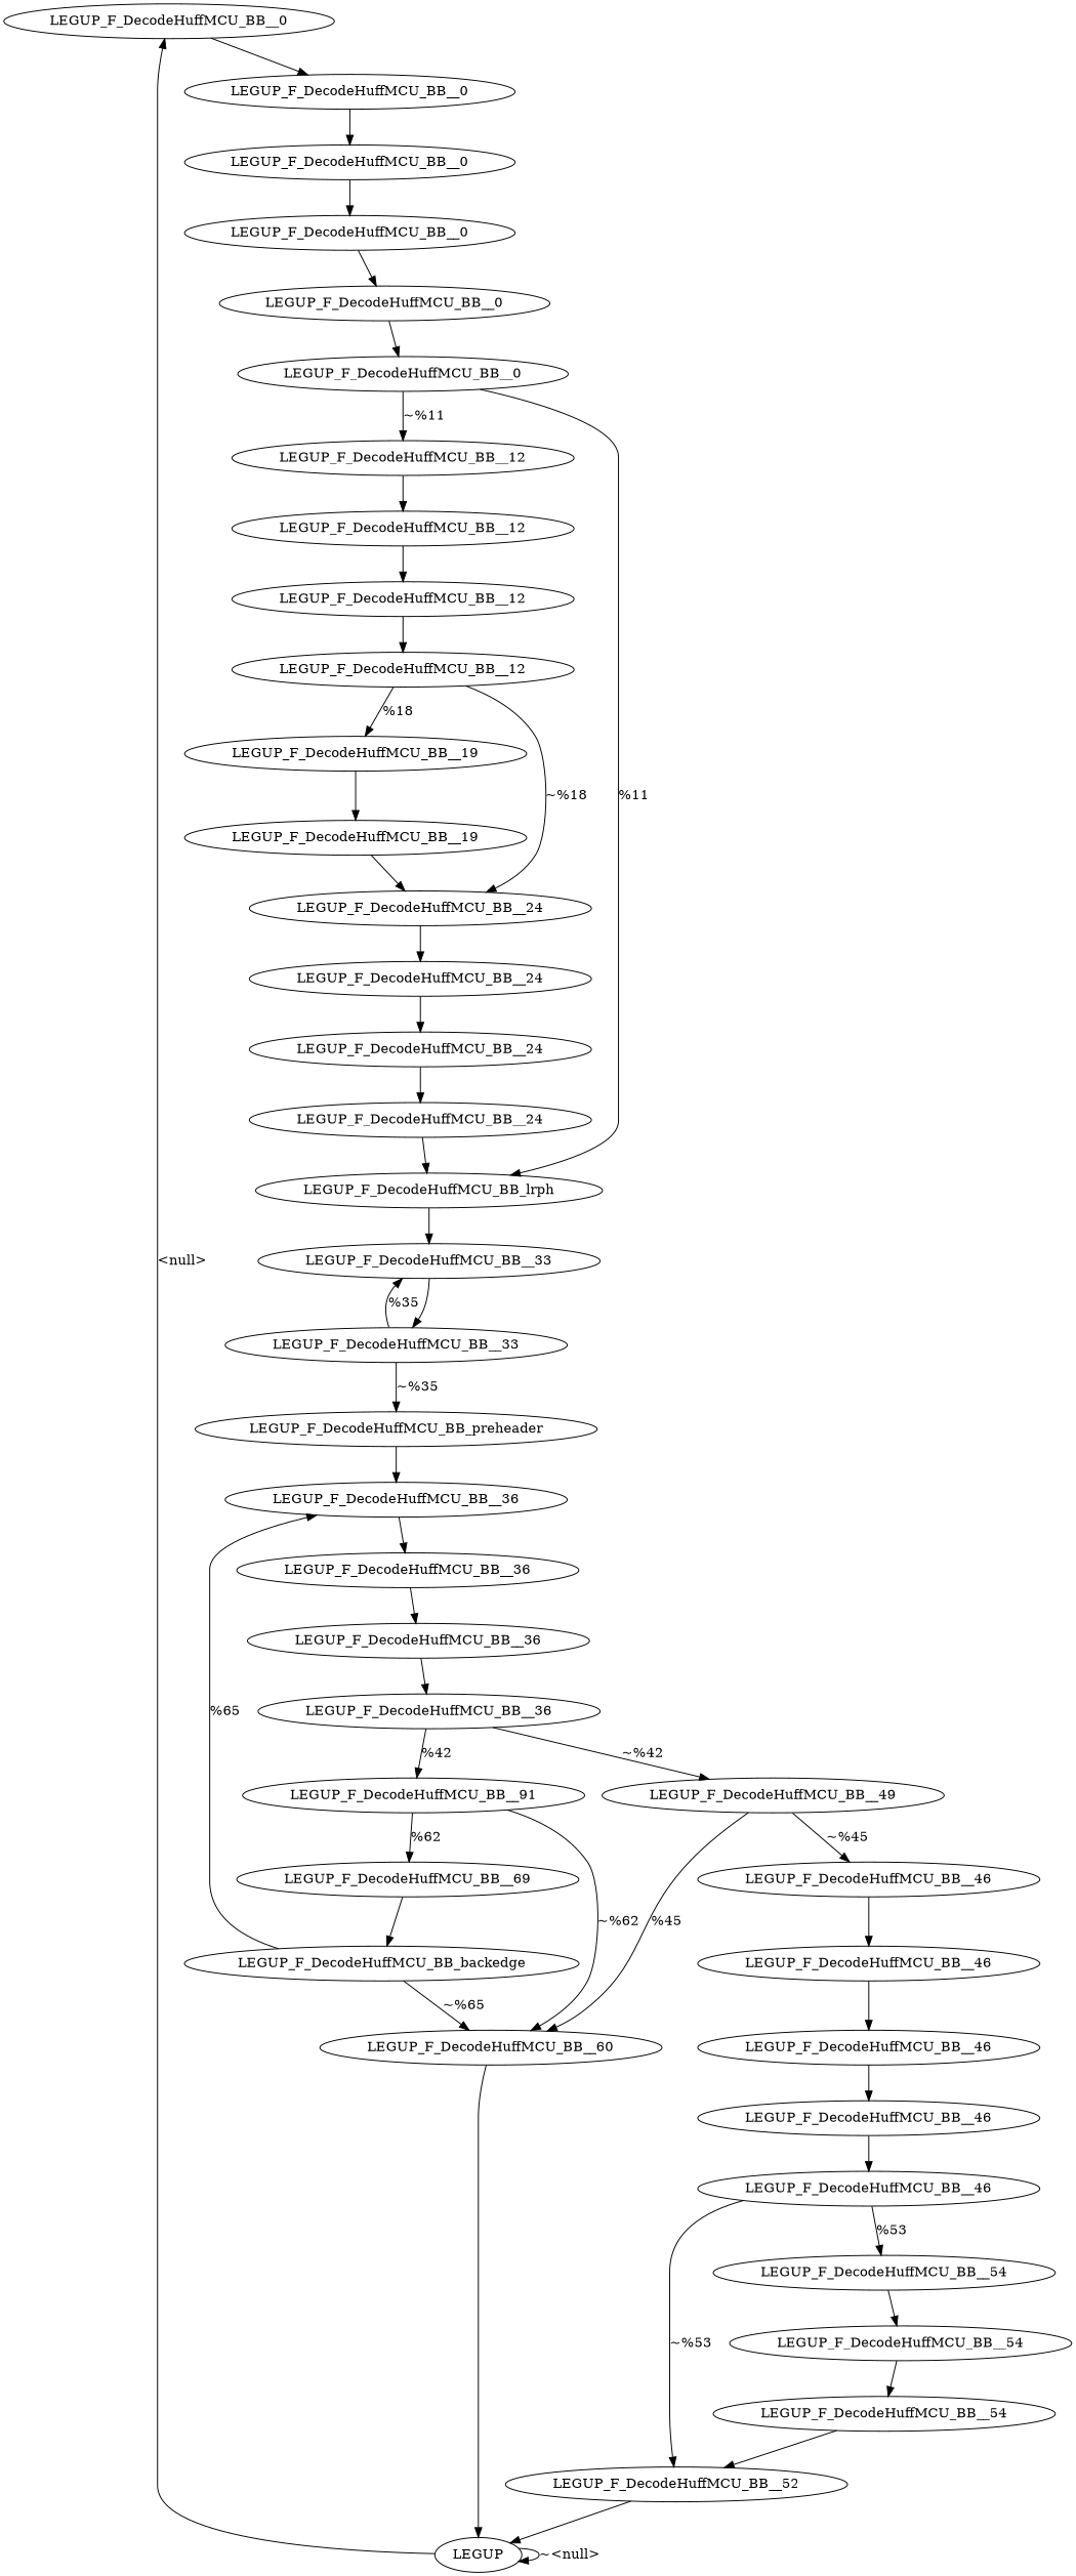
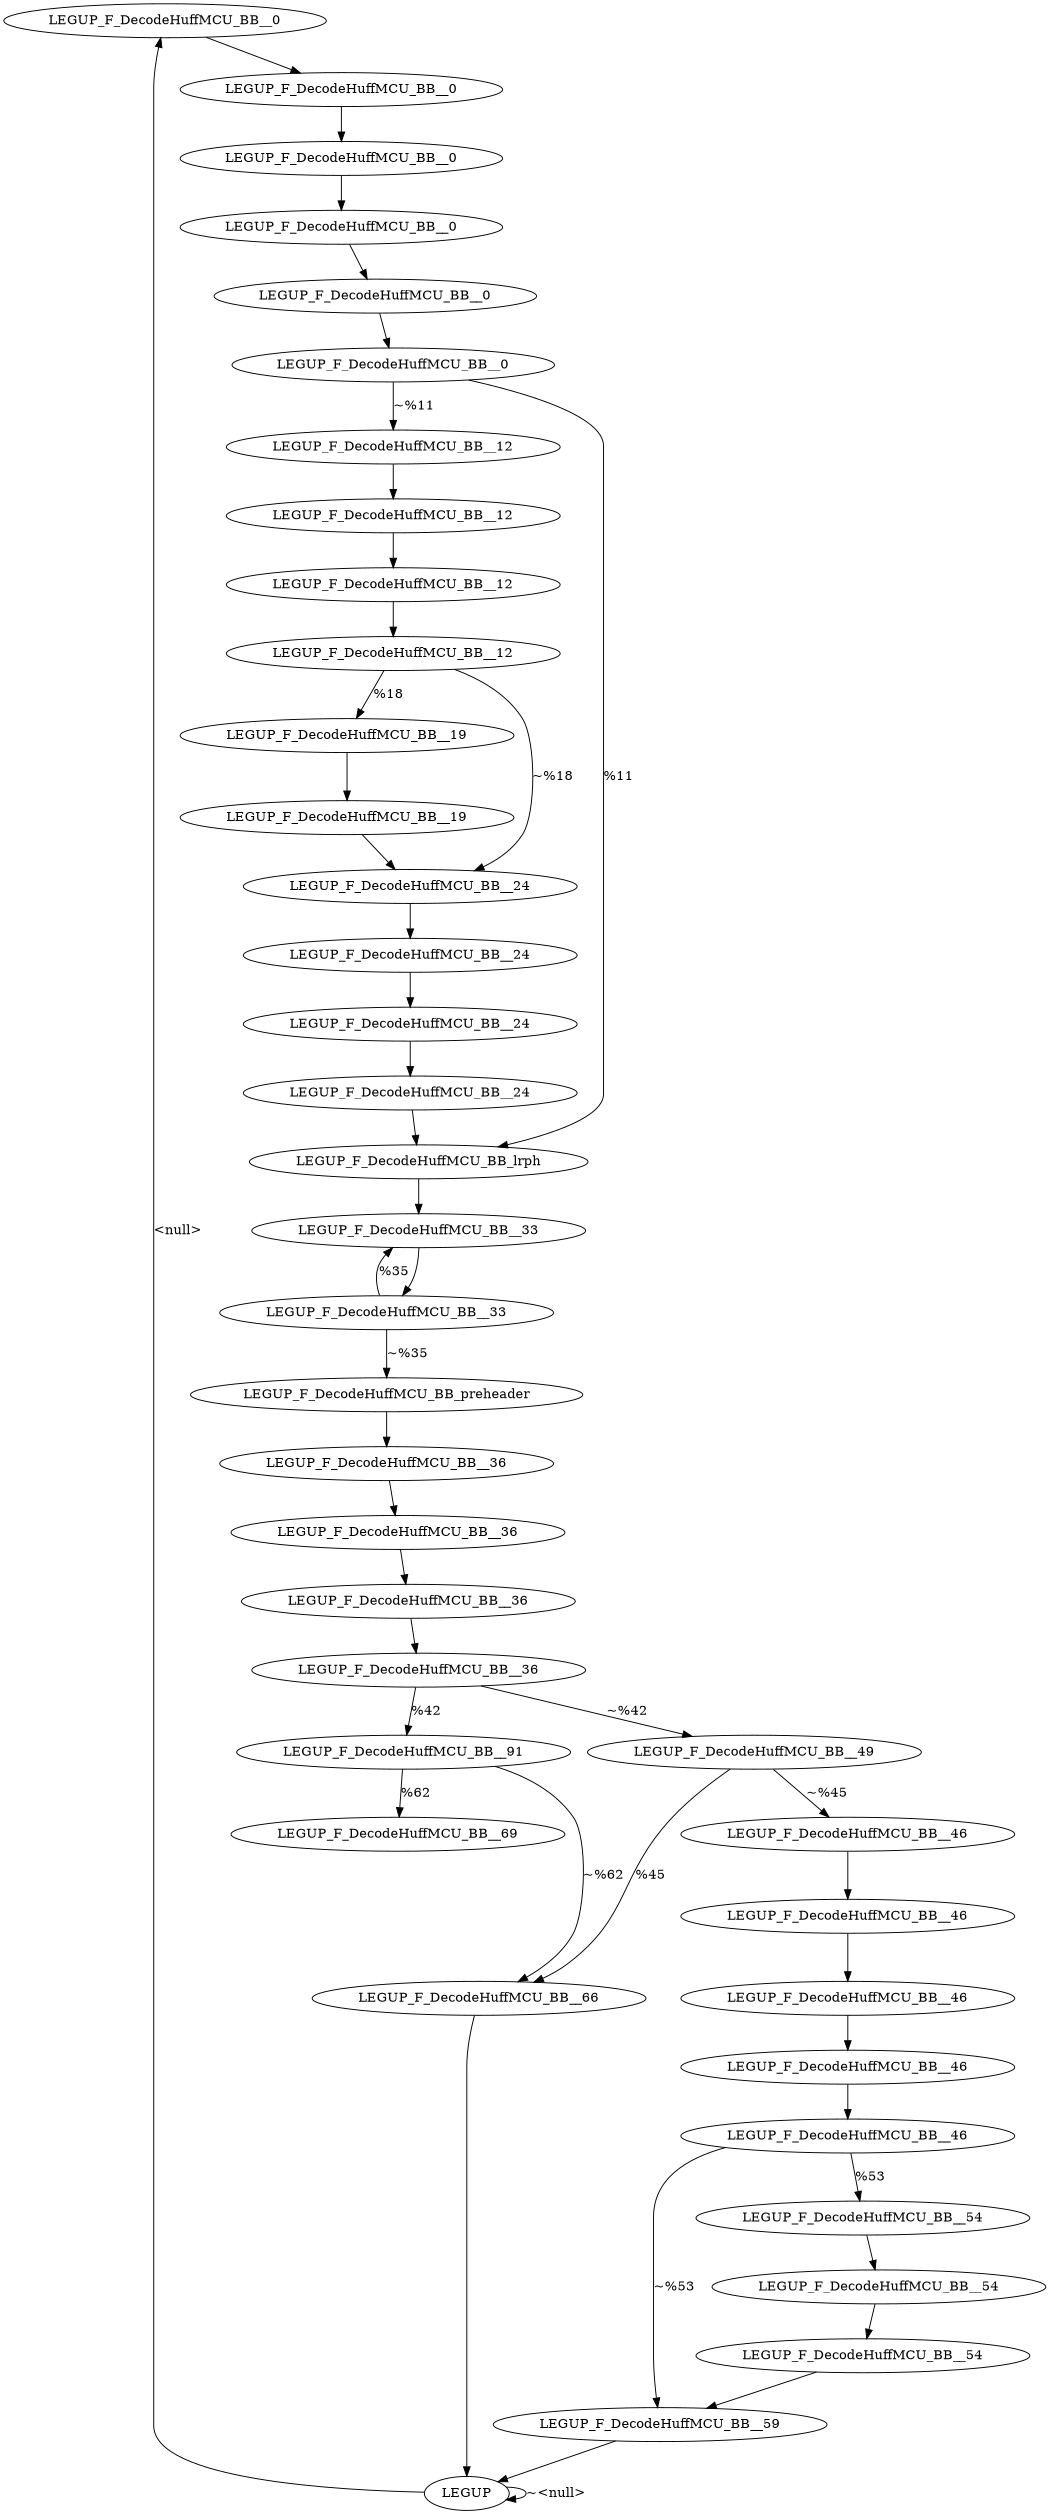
  digraph {
    n1 [label=LEGUP_F_DecodeHuffMCU_BB__0]
    n2 [label=LEGUP_F_DecodeHuffMCU_BB__0]
    n3 [label=LEGUP_F_DecodeHuffMCU_BB__0]
    n4 [label=LEGUP]
    n5 [label=LEGUP_F_DecodeHuffMCU_BB__0]
    n6 [label=LEGUP_F_DecodeHuffMCU_BB__0]
    n7 [label=LEGUP_F_DecodeHuffMCU_BB__0]
    n8 [label=LEGUP_F_DecodeHuffMCU_BB_lrph]
    n9 [label=LEGUP_F_DecodeHuffMCU_BB__12]
    n10 [label=LEGUP_F_DecodeHuffMCU_BB__33]
    n11 [label=LEGUP_F_DecodeHuffMCU_BB__12]
    n12 [label=LEGUP_F_DecodeHuffMCU_BB__33]
    n13 [label=LEGUP_F_DecodeHuffMCU_BB__12]
    n14 [label=LEGUP_F_DecodeHuffMCU_BB__12]
    n15 [label=LEGUP_F_DecodeHuffMCU_BB__19]
    n16 [label=LEGUP_F_DecodeHuffMCU_BB__24]
    n17 [label=LEGUP_F_DecodeHuffMCU_BB__19]
    n18 [label=LEGUP_F_DecodeHuffMCU_BB__24]
    n19 [label=LEGUP_F_DecodeHuffMCU_BB__24]
    n20 [label=LEGUP_F_DecodeHuffMCU_BB__24]
    n21 [label=LEGUP_F_DecodeHuffMCU_BB_preheader]
    n22 [label=LEGUP_F_DecodeHuffMCU_BB__36]
    n23 [label=LEGUP_F_DecodeHuffMCU_BB__36]
    n24 [label=LEGUP_F_DecodeHuffMCU_BB__36]
    n25 [label=LEGUP_F_DecodeHuffMCU_BB__36]
    n26 [label=LEGUP_F_DecodeHuffMCU_BB__91]
    n27 [label=LEGUP_F_DecodeHuffMCU_BB__49]
-   n28 [label=LEGUP_F_DecodeHuffMCU_BB__60]
+   n28 [label=LEGUP_F_DecodeHuffMCU_BB__66]
    n29 [label=LEGUP_F_DecodeHuffMCU_BB__69]
    n30 [label=LEGUP_F_DecodeHuffMCU_BB__46]
-   n31 [label=LEGUP_F_DecodeHuffMCU_BB_backedge]
    n32 [label=LEGUP_F_DecodeHuffMCU_BB__46]
    n33 [label=LEGUP_F_DecodeHuffMCU_BB__46]
    n34 [label=LEGUP_F_DecodeHuffMCU_BB__46]
    n35 [label=LEGUP_F_DecodeHuffMCU_BB__46]
    n36 [label=LEGUP_F_DecodeHuffMCU_BB__54]
-   n37 [label=LEGUP_F_DecodeHuffMCU_BB__52]
+   n37 [label=LEGUP_F_DecodeHuffMCU_BB__59]
    n38 [label=LEGUP_F_DecodeHuffMCU_BB__54]
    n39 [label=LEGUP_F_DecodeHuffMCU_BB__54]
    n1 -> n2
    n2 -> n3
    n3 -> n5
    n4 -> n1 [label="<null>"]
    n4 -> n4 [label="~<null>"]
    n5 -> n6
    n6 -> n7
    n7 -> n8 [label="%11"]
    n7 -> n9 [label="~%11"]
    n8 -> n10
    n9 -> n11
    n10 -> n12
    n11 -> n13
    n12 -> n10 [label="%35"]
    n12 -> n21 [label="~%35"]
    n13 -> n14
    n14 -> n15 [label="%18"]
    n14 -> n16 [label="~%18"]
    n15 -> n17
    n16 -> n18
    n17 -> n16
    n18 -> n19
    n19 -> n20
    n20 -> n8
    n21 -> n22
    n22 -> n23
    n23 -> n24
    n24 -> n25
    n25 -> n26 [label="%42"]
    n25 -> n27 [label="~%42"]
    n26 -> n28 [label="~%62"]
    n26 -> n29 [label="%62"]
    n27 -> n28 [label="%45"]
    n27 -> n30 [label="~%45"]
    n28 -> n4
-   n29 -> n31
    n30 -> n32
-   n31 -> n22 [label="%65"]
-   n31 -> n28 [label="~%65"]
    n32 -> n33
    n33 -> n34
    n34 -> n35
    n35 -> n36 [label="%53"]
    n35 -> n37 [label="~%53"]
    n36 -> n38
    n37 -> n4
    n38 -> n39
    n39 -> n37
  }
